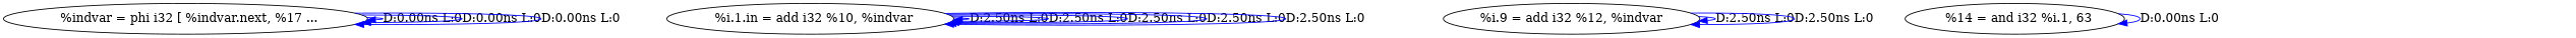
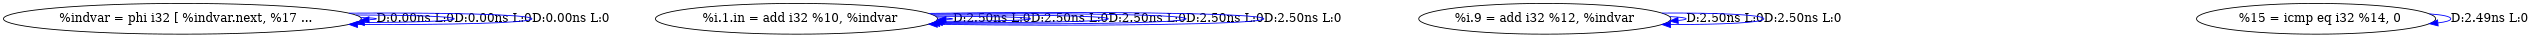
  digraph {
    edge [color=blue]
    n1 [label="  %indvar = phi i32 [ %indvar.next, %17 ..."]
    n2 [label="  %i.1.in = add i32 %10, %indvar"]
    n3 [label="%i.9 = add i32 %12, %indvar"]
-   n4 [label="  %14 = and i32 %i.1, 63"]
+   n5 [label="  %15 = icmp eq i32 %14, 0"]
    n1 -> n1 [label="D:0.00ns L:0"]
    n1 -> n1 [label="D:0.00ns L:0"]
    n1 -> n1 [label="D:0.00ns L:0"]
    n2 -> n2 [label="D:2.50ns L:0"]
    n2 -> n2 [label="D:2.50ns L:0"]
    n2 -> n2 [label="D:2.50ns L:0"]
    n2 -> n2 [label="D:2.50ns L:0"]
    n2 -> n2 [label="D:2.50ns L:0"]
    n3 -> n3 [label="D:2.50ns L:0"]
    n3 -> n3 [label="D:2.50ns L:0"]
-   n4 -> n4 [label="D:0.00ns L:0"]
+   n5 -> n5 [label="D:2.49ns L:0"]
  }
